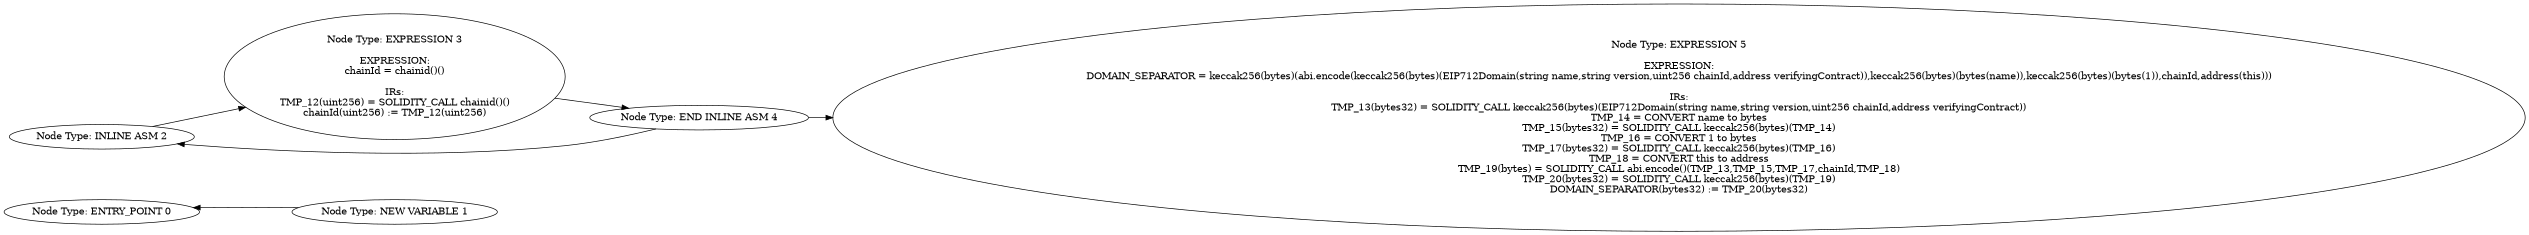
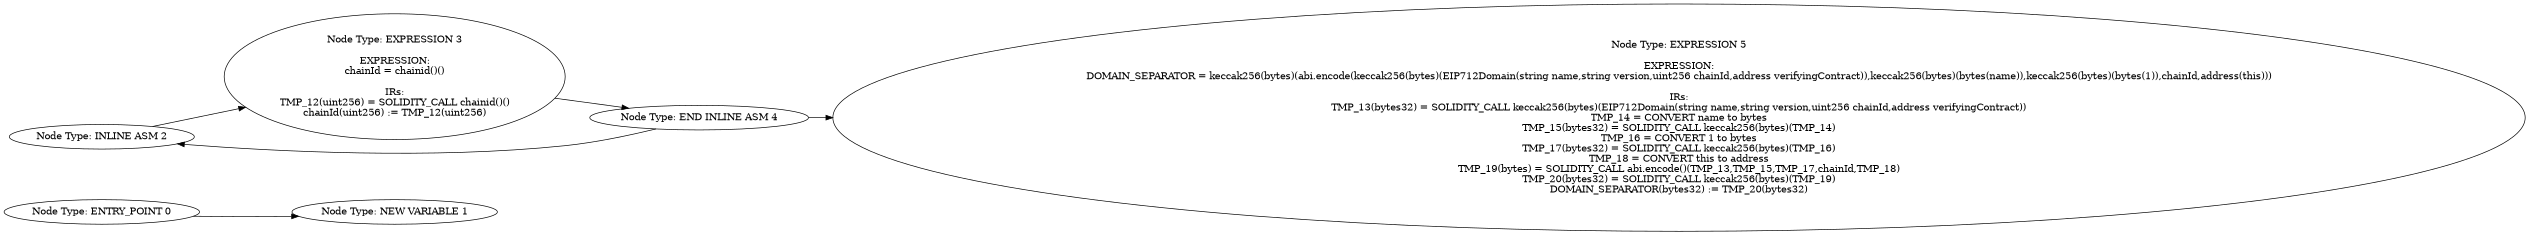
  digraph {
    rankdir=LR
    n1 [label="Node Type: ENTRY_POINT 0\n"]
    n2 [label="Node Type: NEW VARIABLE 1\n"]
    n3 [label="Node Type: INLINE ASM 2\n"]
    n4 [label="Node Type: EXPRESSION 3\n\nEXPRESSION:\nchainId = chainid()()\n\nIRs:\nTMP_12(uint256) = SOLIDITY_CALL chainid()()\nchainId(uint256) := TMP_12(uint256)"]
    n5 [label="Node Type: END INLINE ASM 4\n"]
    n6 [label="Node Type: EXPRESSION 5\n\nEXPRESSION:\nDOMAIN_SEPARATOR = keccak256(bytes)(abi.encode(keccak256(bytes)(EIP712Domain(string name,string version,uint256 chainId,address verifyingContract)),keccak256(bytes)(bytes(name)),keccak256(bytes)(bytes(1)),chainId,address(this)))\n\nIRs:\nTMP_13(bytes32) = SOLIDITY_CALL keccak256(bytes)(EIP712Domain(string name,string version,uint256 chainId,address verifyingContract))\nTMP_14 = CONVERT name to bytes\nTMP_15(bytes32) = SOLIDITY_CALL keccak256(bytes)(TMP_14)\nTMP_16 = CONVERT 1 to bytes\nTMP_17(bytes32) = SOLIDITY_CALL keccak256(bytes)(TMP_16)\nTMP_18 = CONVERT this to address\nTMP_19(bytes) = SOLIDITY_CALL abi.encode()(TMP_13,TMP_15,TMP_17,chainId,TMP_18)\nTMP_20(bytes32) = SOLIDITY_CALL keccak256(bytes)(TMP_19)\nDOMAIN_SEPARATOR(bytes32) := TMP_20(bytes32)"]
-   n2 -> n1
+   n1 -> n2
    n3 -> n4
    n4 -> n5
    n5 -> n3
    n5 -> n6
  }
